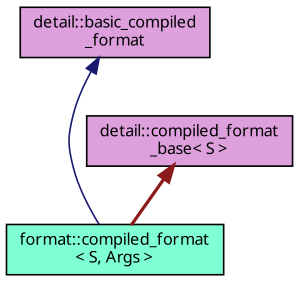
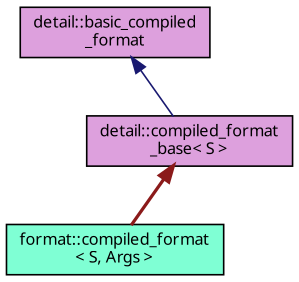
  digraph {
    fontname="Noto Sans"
    node [color=black fillcolor=plum fontname="Noto Sans" fontsize=10 shape=record style=filled]
    edge [dir=back fontname="Noto Sans" fontsize=10 labelfontname=Helvetica labelfontsize=10]
    n1 [fillcolor=aquamarine fontcolor=black height=0.2 label="format::compiled_format\l\< S, Args \>" width=0.4]
    n2 [height=0.2 label="detail::compiled_format\l_base\< S \>" width=0.4]
    n3 [height=0.2 label="detail::basic_compiled\l_format" width=0.4]
    n2 -> n1 [color=firebrick4 style=bold]
-   n3 -> n1 [color=midnightblue style=solid]
+   n3 -> n2 [color=midnightblue style=solid]
  }
